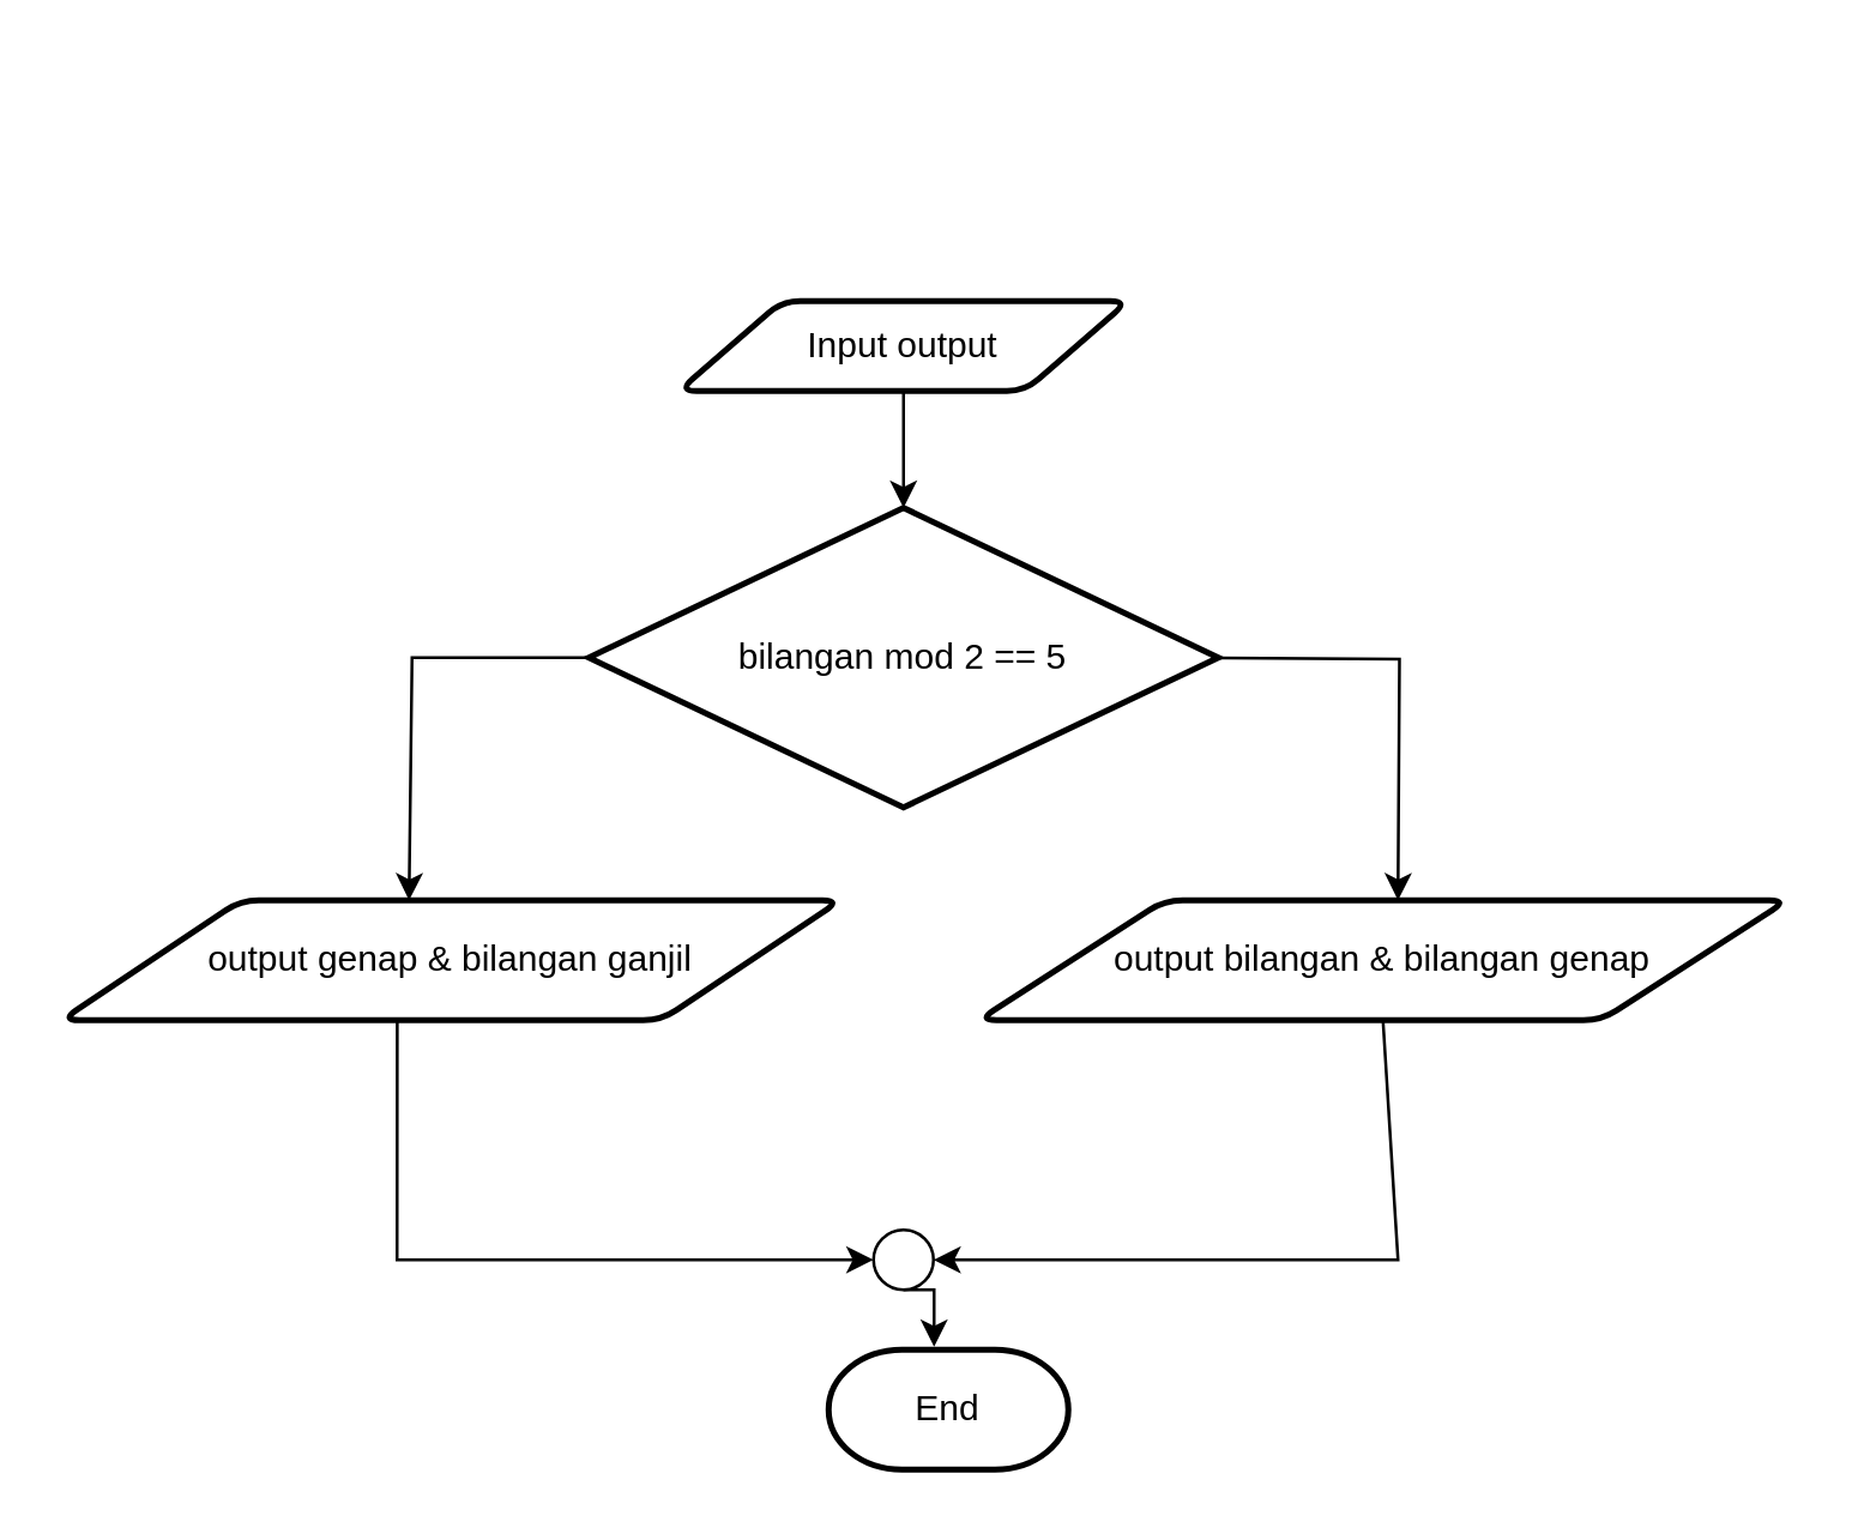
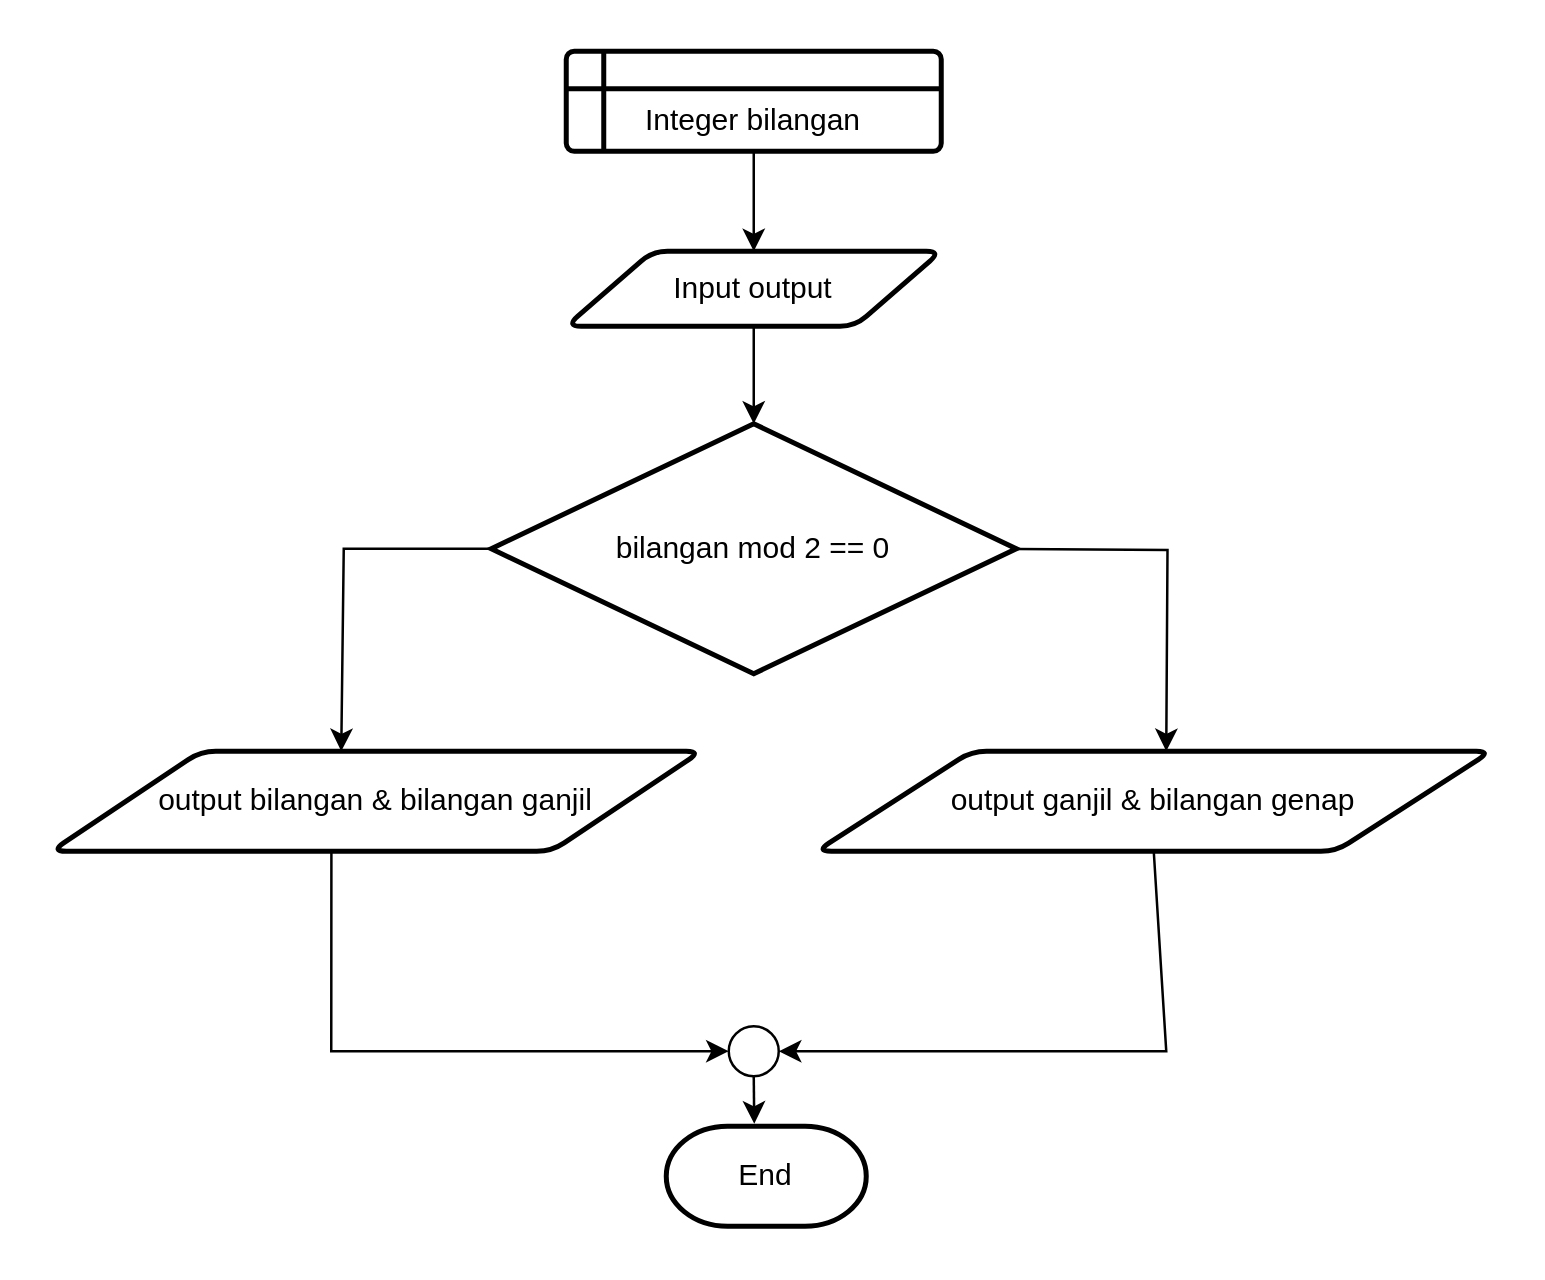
  <mxCell id="0" />
  <mxCell id="1" parent="0" />
+ <mxCell id="2" value="&lt;div&gt;&lt;br&gt;&lt;/div&gt;&lt;div&gt;Integer bilangan&lt;br&gt;&lt;/div&gt;" style="shape=internalStorage;whiteSpace=wrap;html=1;dx=15;dy=15;rounded=1;arcSize=8;strokeWidth=2;" vertex="1" parent="1"><mxGeometry x="226" y="20" width="150" height="40" as="geometry" /></mxCell>
  <mxCell id="3" style="edgeStyle=orthogonalEdgeStyle;rounded=0;orthogonalLoop=1;jettySize=auto;html=1;exitX=0;exitY=0.5;exitDx=0;exitDy=0;exitPerimeter=0;" edge="1" parent="1"><mxGeometry relative="1" as="geometry"><mxPoint x="136" y="300" as="targetPoint" /><mxPoint x="206" y="219" as="sourcePoint" /><Array as="points"><mxPoint x="137" y="219" /></Array></mxGeometry></mxCell>
  <mxCell id="4" style="edgeStyle=orthogonalEdgeStyle;rounded=0;orthogonalLoop=1;jettySize=auto;html=1;exitX=1;exitY=0.5;exitDx=0;exitDy=0;exitPerimeter=0;" edge="1" parent="1"><mxGeometry relative="1" as="geometry"><mxPoint x="466" y="300" as="targetPoint" /><mxPoint x="396" y="219" as="sourcePoint" /></mxGeometry></mxCell>
- <mxCell id="5" value="bilangan mod 2 == 5" style="strokeWidth=2;html=1;shape=mxgraph.flowchart.decision;whiteSpace=wrap;" vertex="1" parent="1"><mxGeometry x="196" y="169" width="210" height="100" as="geometry" /></mxCell>
+ <mxCell id="5" value="bilangan mod 2 == 0" style="strokeWidth=2;html=1;shape=mxgraph.flowchart.decision;whiteSpace=wrap;" vertex="1" parent="1"><mxGeometry x="196" y="169" width="210" height="100" as="geometry" /></mxCell>
+ <mxCell id="6" value="" style="edgeStyle=orthogonalEdgeStyle;rounded=0;orthogonalLoop=1;jettySize=auto;html=1;" edge="1" parent="1" source="2" target="7"><mxGeometry relative="1" as="geometry"><mxPoint x="301" y="469" as="targetPoint" /><mxPoint x="301" y="60" as="sourcePoint" /></mxGeometry></mxCell>
  <mxCell id="7" value="Input output" style="shape=parallelogram;html=1;strokeWidth=2;perimeter=parallelogramPerimeter;whiteSpace=wrap;rounded=1;arcSize=12;size=0.23;" vertex="1" parent="1"><mxGeometry x="226" y="100" width="150" height="30" as="geometry" /></mxCell>
  <mxCell id="8" style="edgeStyle=orthogonalEdgeStyle;rounded=0;orthogonalLoop=1;jettySize=auto;html=1;exitX=0.5;exitY=1;exitDx=0;exitDy=0;entryX=0.5;entryY=0;entryDx=0;entryDy=0;entryPerimeter=0;" edge="1" parent="1" source="7" target="5"><mxGeometry relative="1" as="geometry" /></mxCell>
- <mxCell id="9" value="output genap &amp;amp; bilangan ganjil" style="shape=parallelogram;html=1;strokeWidth=2;perimeter=parallelogramPerimeter;whiteSpace=wrap;rounded=1;arcSize=12;size=0.23;" vertex="1" parent="1"><mxGeometry x="20" y="300" width="260" height="40" as="geometry" /></mxCell>
- <mxCell id="10" value="output bilangan &amp;amp; bilangan genap" style="shape=parallelogram;html=1;strokeWidth=2;perimeter=parallelogramPerimeter;whiteSpace=wrap;rounded=1;arcSize=12;size=0.23;" vertex="1" parent="1"><mxGeometry x="326" y="300" width="270" height="40" as="geometry" /></mxCell>
+ <mxCell id="9" value="output bilangan &amp;amp; bilangan ganjil" style="shape=parallelogram;html=1;strokeWidth=2;perimeter=parallelogramPerimeter;whiteSpace=wrap;rounded=1;arcSize=12;size=0.23;" vertex="1" parent="1"><mxGeometry x="20" y="300" width="260" height="40" as="geometry" /></mxCell>
+ <mxCell id="10" value="output ganjil &amp;amp; bilangan genap" style="shape=parallelogram;html=1;strokeWidth=2;perimeter=parallelogramPerimeter;whiteSpace=wrap;rounded=1;arcSize=12;size=0.23;" vertex="1" parent="1"><mxGeometry x="326" y="300" width="270" height="40" as="geometry" /></mxCell>
  <mxCell id="11" value="" style="endArrow=classic;html=1;rounded=0;exitX=0.5;exitY=1;exitDx=0;exitDy=0;entryX=1;entryY=0.5;entryDx=0;entryDy=0;" edge="1" parent="1" source="10"><mxGeometry width="50" height="50" relative="1" as="geometry"><mxPoint x="476" y="420" as="sourcePoint" /><mxPoint x="311" y="420" as="targetPoint" /><Array as="points"><mxPoint x="466" y="420" /><mxPoint x="336" y="420" /></Array></mxGeometry></mxCell>
- <mxCell id="12" value="End" style="strokeWidth=2;html=1;shape=mxgraph.flowchart.terminator;whiteSpace=wrap;" vertex="1" parent="1"><mxGeometry x="276" y="450" width="80" height="40" as="geometry" /></mxCell>
+ <mxCell id="12" value="End" style="strokeWidth=2;html=1;shape=mxgraph.flowchart.terminator;whiteSpace=wrap;" vertex="1" parent="1"><mxGeometry x="266" y="450" width="80" height="40" as="geometry" /></mxCell>
  <mxCell id="13" value="" style="ellipse;whiteSpace=wrap;html=1;aspect=fixed;" vertex="1" parent="1"><mxGeometry x="291" y="410" width="20" height="20" as="geometry" /></mxCell>
  <mxCell id="14" style="edgeStyle=orthogonalEdgeStyle;rounded=0;orthogonalLoop=1;jettySize=auto;html=1;exitX=0.5;exitY=1;exitDx=0;exitDy=0;entryX=0.44;entryY=-0.025;entryDx=0;entryDy=0;entryPerimeter=0;" edge="1" parent="1" source="13" target="12"><mxGeometry relative="1" as="geometry" /></mxCell>
  <mxCell id="15" value="" style="endArrow=classic;html=1;rounded=0;entryX=0;entryY=0.5;entryDx=0;entryDy=0;exitX=0.431;exitY=1.125;exitDx=0;exitDy=0;exitPerimeter=0;" edge="1" parent="1" target="13"><mxGeometry width="50" height="50" relative="1" as="geometry"><mxPoint x="132.06" y="340" as="sourcePoint" /><mxPoint x="291" y="415" as="targetPoint" /><Array as="points"><mxPoint x="132" y="420" /></Array></mxGeometry></mxCell>
